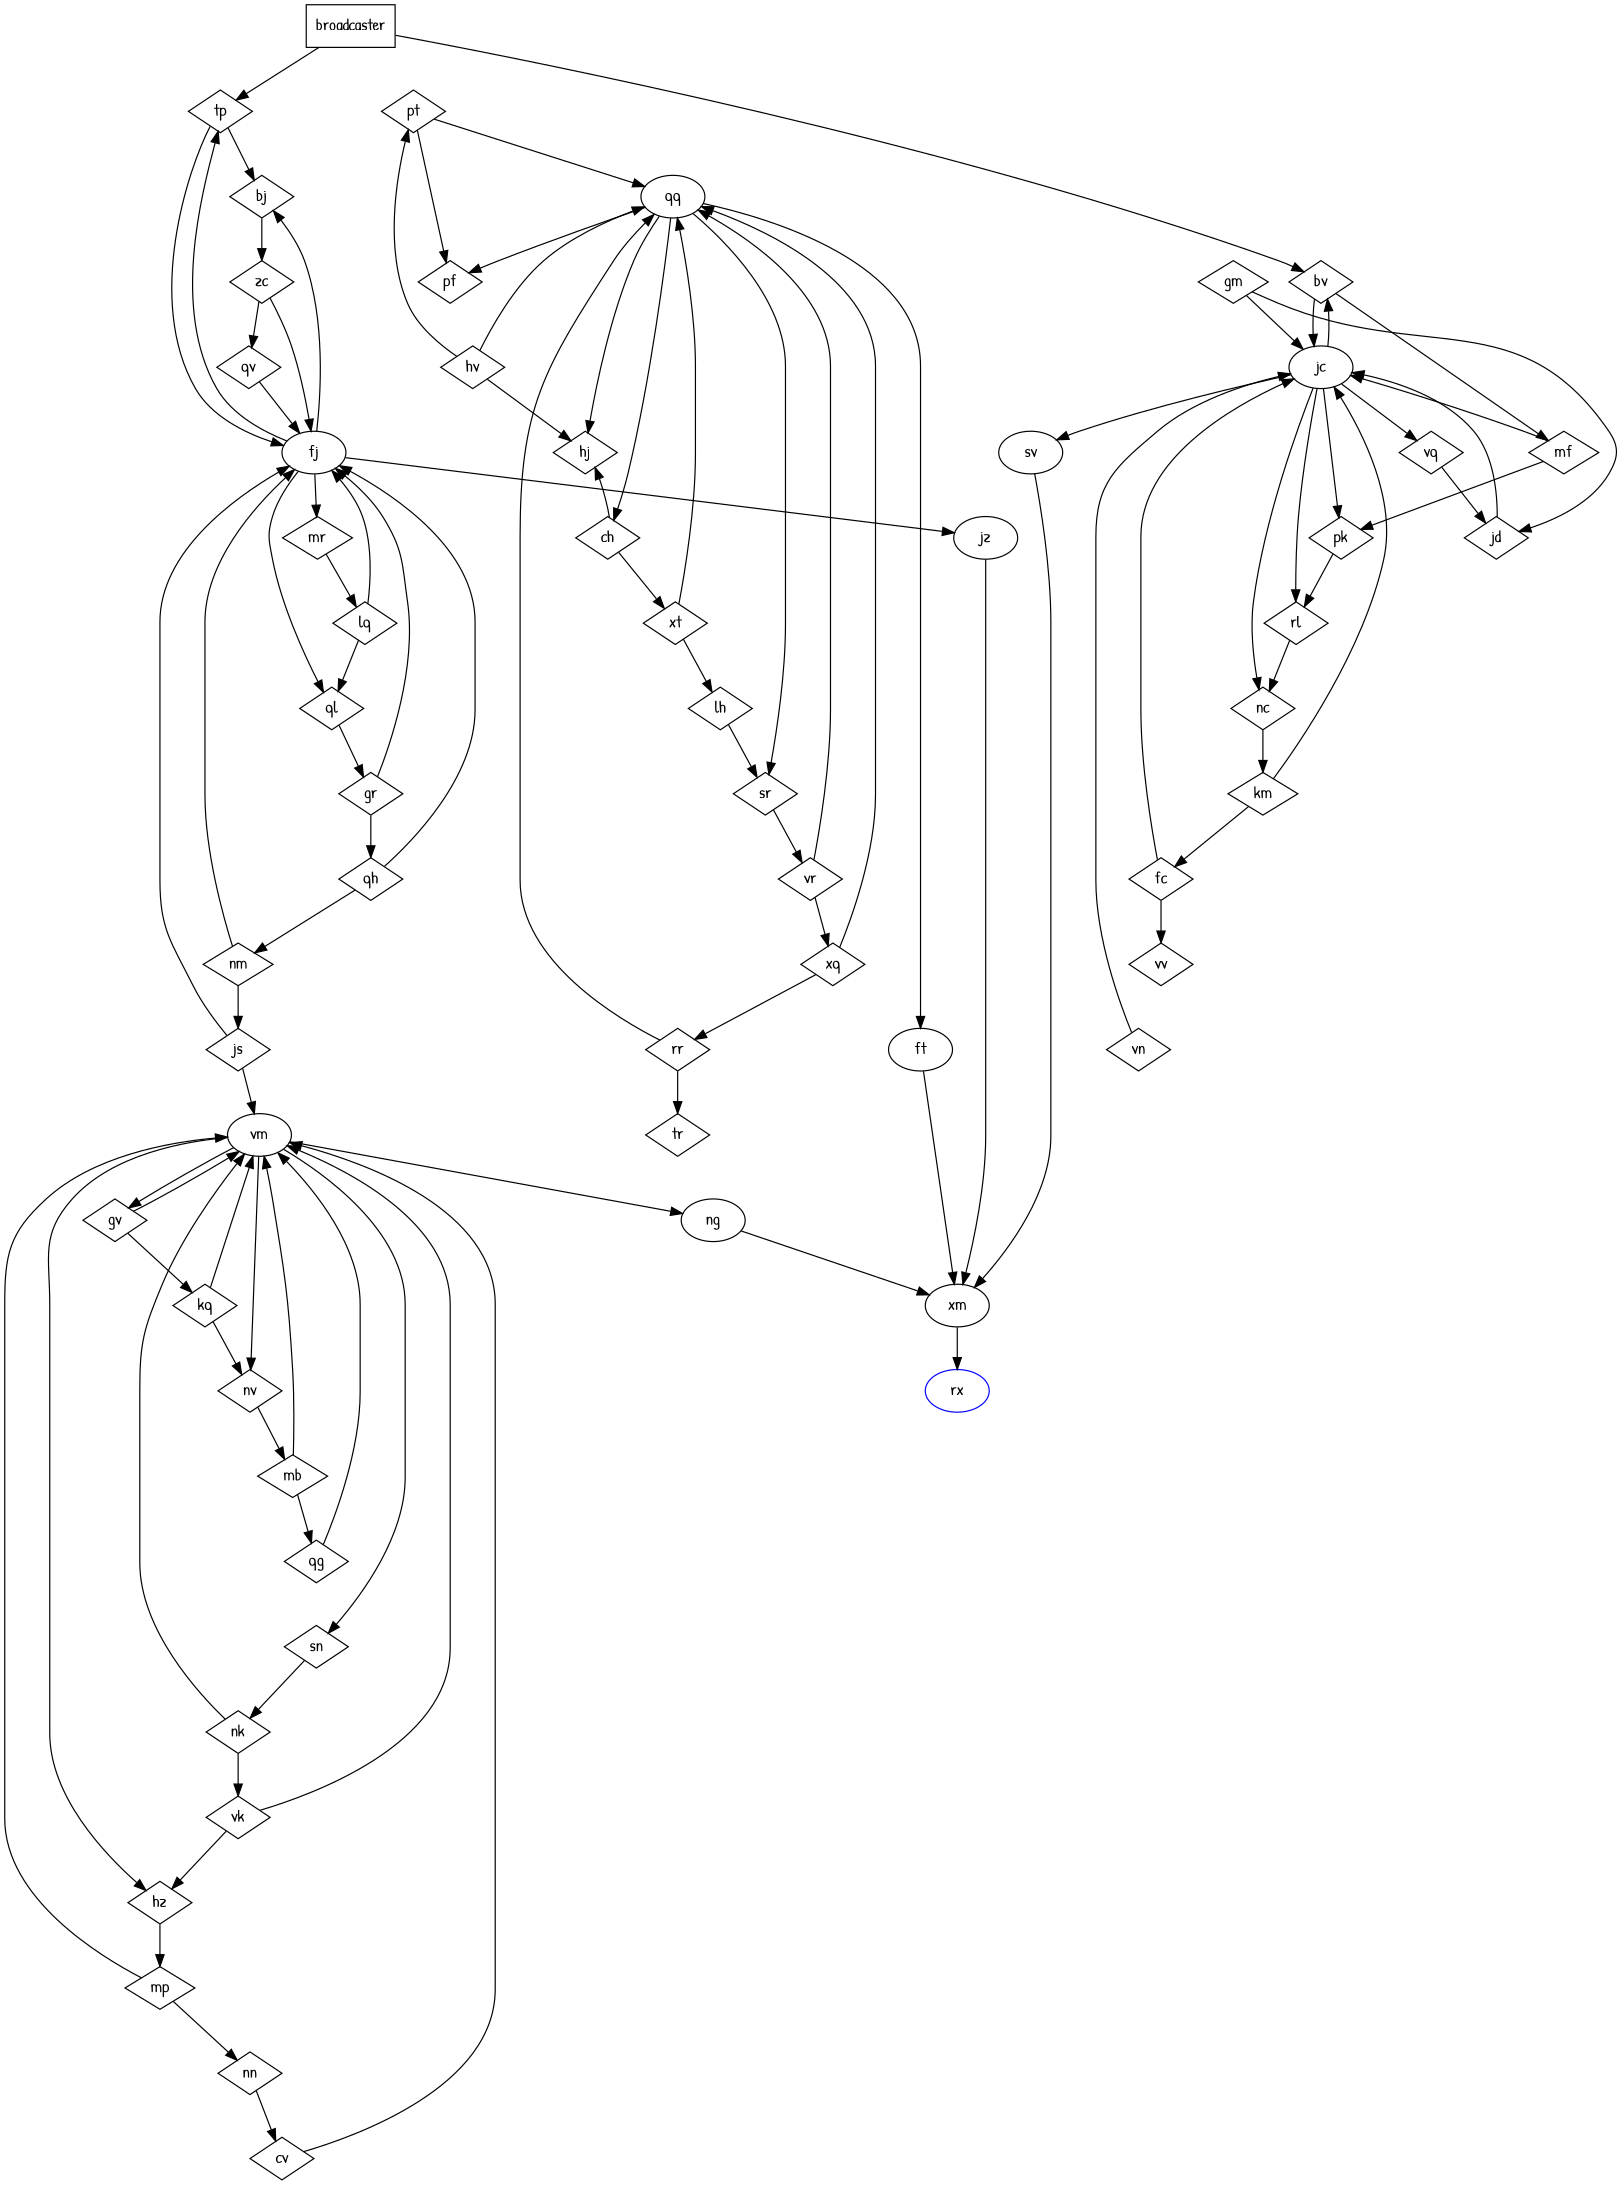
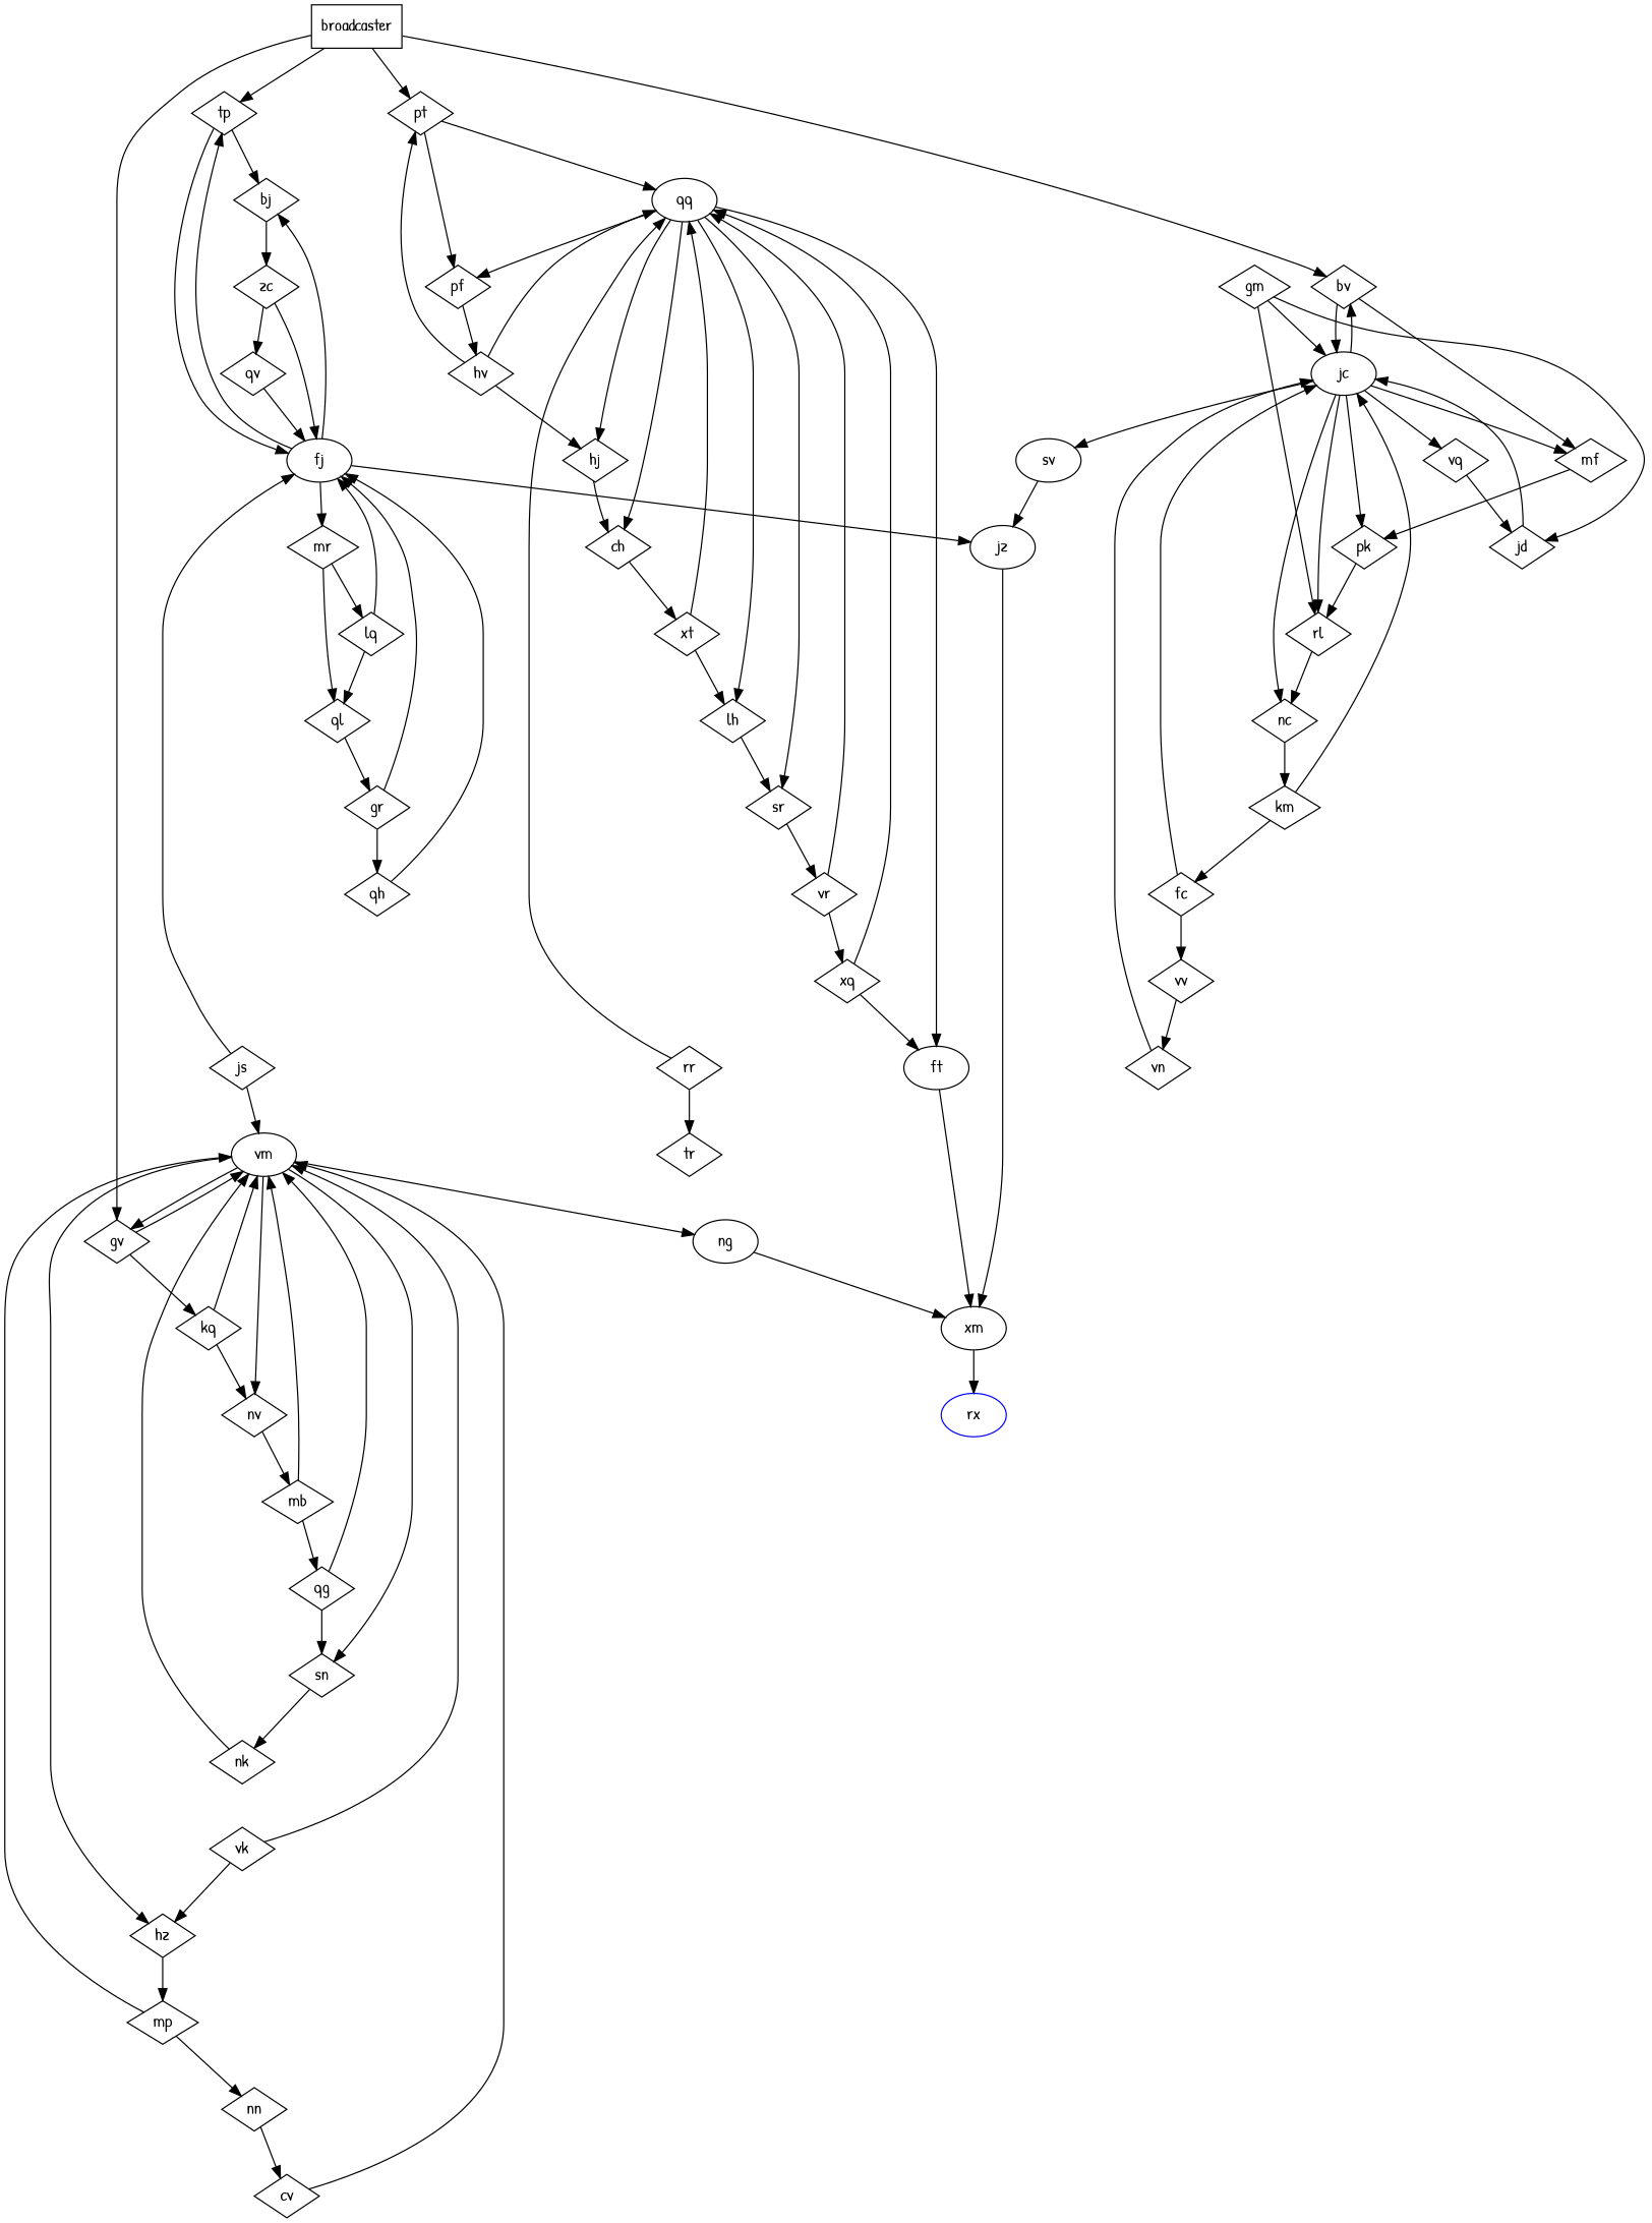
  digraph {
    fontname="Patrick Hand"
    node [fontname="Patrick Hand" shape=diamond]
    edge [fontname="Patrick Hand"]
    broadcaster [shape=rectangle]
    pt
    tp
    gv
    bv
    qq [shape=""]
    pf
    bj
    fj [shape=""]
    vm [shape=""]
    kq
    jc [shape=""]
    mf
    rx [color=blue shape=""]
    zc
    qv
    km
    fc
    vv
    rl
    nc
    pk
    vq
    sv [shape=""]
    vr
    xq
    rr
    sr
    lh
    hj
    ch
    ft [shape=""]
    hv
    ql
    mr
    jz [shape=""]
    lq
    gr
    sn
    nk
    vk
    jd
    gm
    mp
    nn
    cv
    nv
    hz
    ng [shape=""]
    qh
-   nm
    js
    xt
    mb
    qg
    vn
    tr
    xm [shape=""]
+   broadcaster -> pt
    broadcaster -> tp
+   broadcaster -> gv
    broadcaster -> bv
    pt -> qq
    pt -> pf
    tp -> bj
    tp -> fj
    gv -> vm
    gv -> kq
    bv -> jc
    bv -> mf
    qq -> pf
    qq -> sr
+   qq -> lh
    qq -> hj
    qq -> ch
    qq -> ft
+   pf -> hv
    bj -> zc
    fj -> tp
    fj -> bj
-   fj -> ql
+   mr -> ql
    fj -> mr
    fj -> jz
    vm -> gv
    vm -> sn
    vm -> nv
    vm -> hz
    vm -> ng
    kq -> vm
    kq -> nv
    jc -> bv
-   mf -> jc
+   jc -> mf
    jc -> rl
    jc -> nc
    jc -> pk
    jc -> vq
    jc -> sv
    mf -> pk
    zc -> fj
    zc -> qv
    qv -> fj
    km -> jc
    km -> fc
    fc -> jc
    fc -> vv
+   vv -> vn
    rl -> nc
    nc -> km
    pk -> rl
    vq -> jd
-   sv -> xm
+   sv -> jz
    vr -> qq
    vr -> xq
    xq -> qq
-   xq -> rr
+   xq -> ft
    rr -> qq
    rr -> tr
    sr -> vr
    lh -> sr
-   ch -> hj
+   hj -> ch
    ch -> xt
    ft -> xm
    hv -> pt
    hv -> qq
    hv -> hj
    ql -> gr
    mr -> lq
    jz -> xm
    lq -> fj
    lq -> ql
    gr -> fj
    gr -> qh
    sn -> nk
    nk -> vm
-   nk -> vk
    vk -> vm
    vk -> hz
    jd -> jc
    gm -> jc
+   gm -> rl
    gm -> jd
    mp -> vm
    mp -> nn
    nn -> cv
    cv -> vm
    nv -> mb
    hz -> mp
    ng -> xm
    qh -> fj
-   qh -> nm
-   nm -> fj
-   nm -> js
    js -> fj
    js -> vm
    xt -> qq
    xt -> lh
    mb -> vm
    mb -> qg
    qg -> vm
+   qg -> sn
    vn -> jc
    xm -> rx
  }
